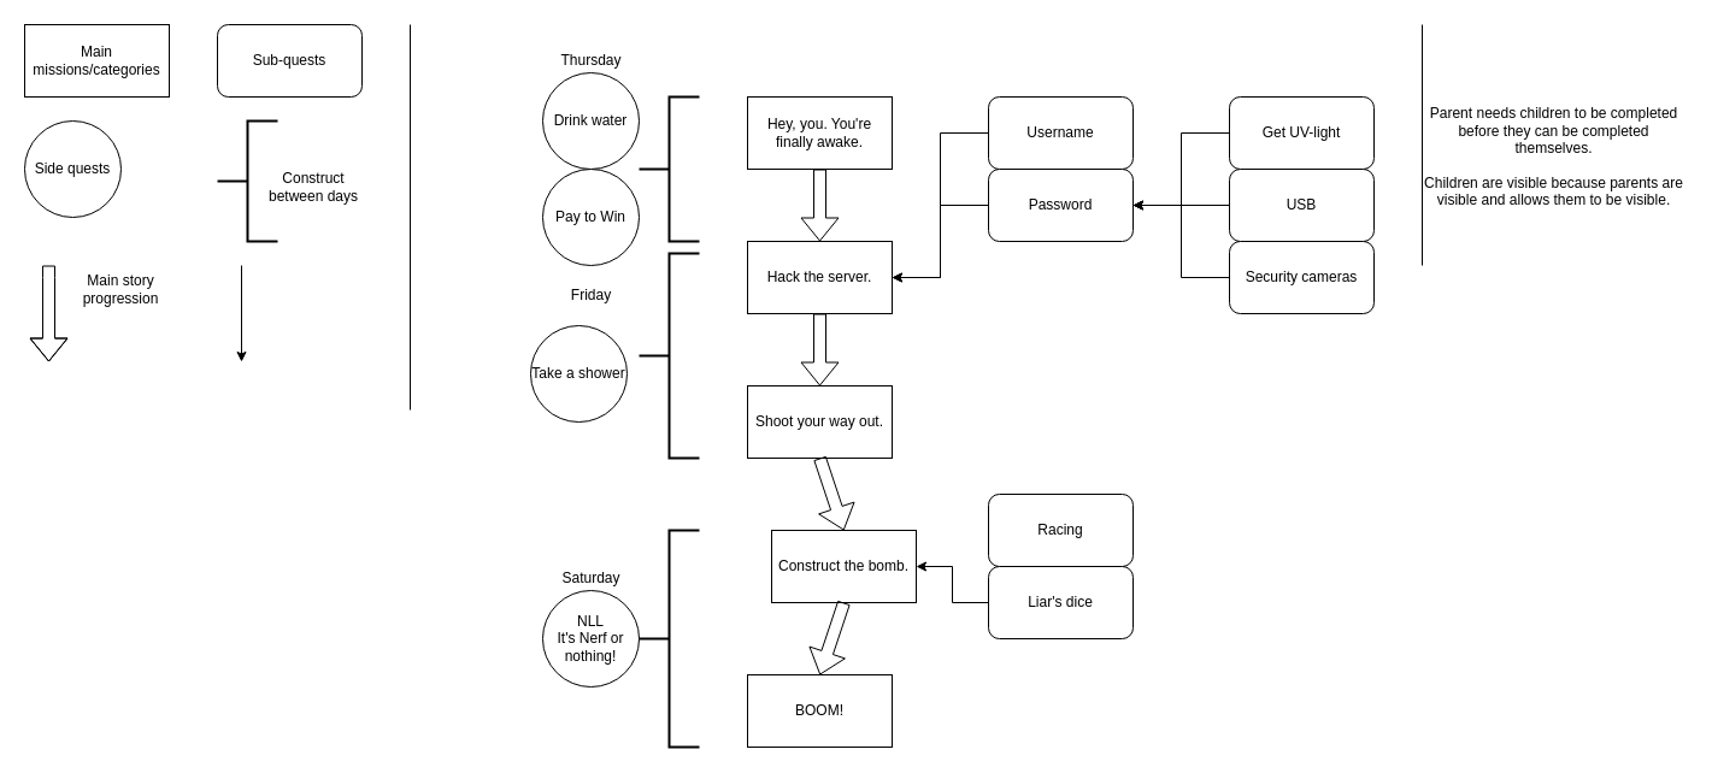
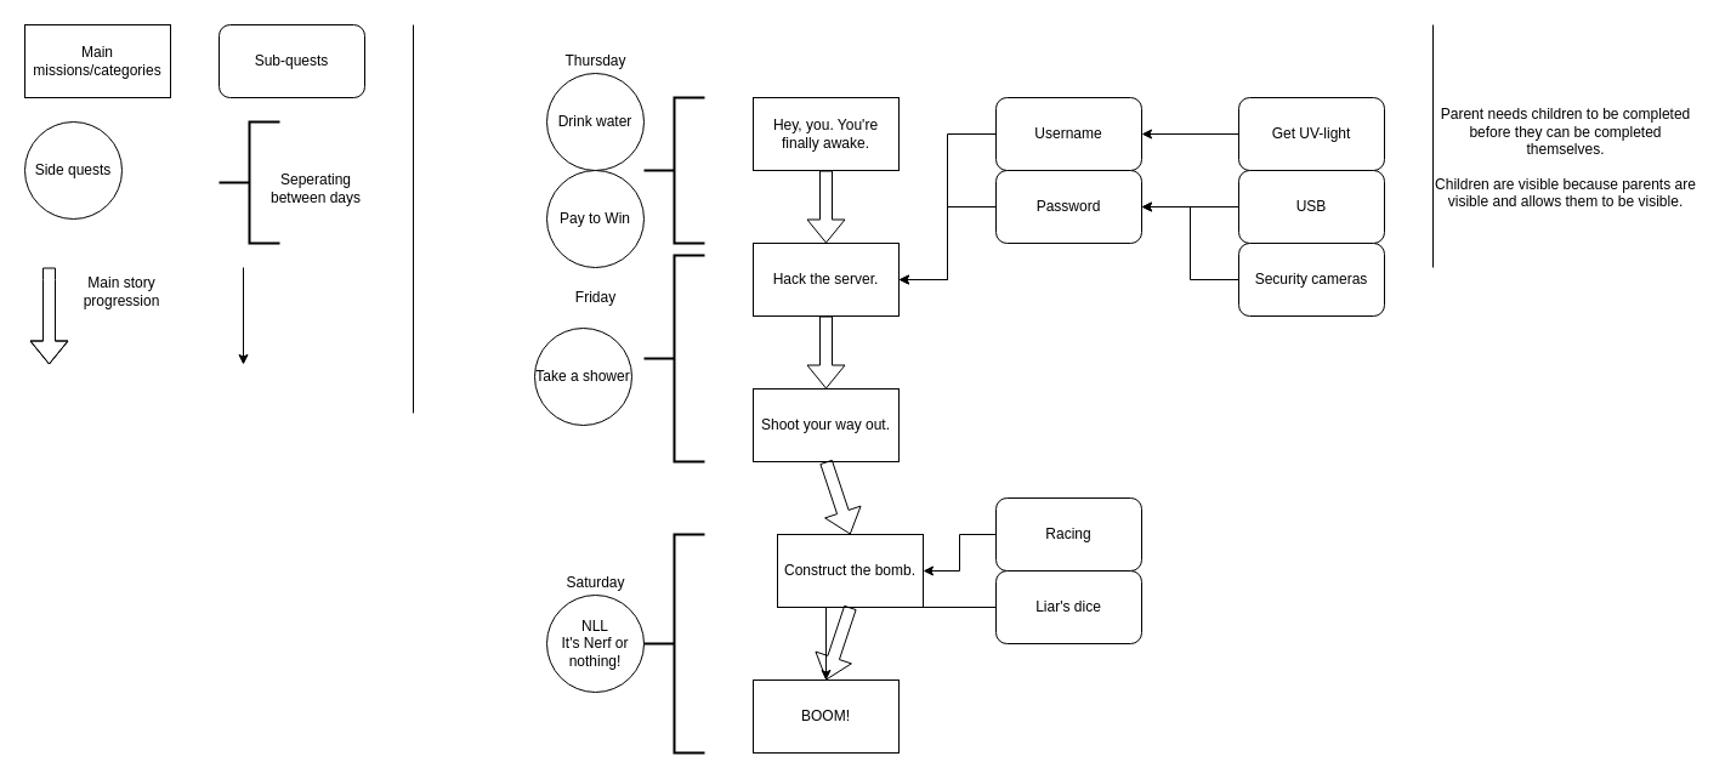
  <mxCell id="0" />
  <mxCell id="1" parent="0" />
  <mxCell id="2" value="Hey, you. You're finally awake." style="rounded=0;whiteSpace=wrap;html=1;" parent="1" vertex="1"><mxGeometry x="620" y="80" width="120" height="60" as="geometry" /></mxCell>
  <mxCell id="3" value="Hack the server." style="rounded=0;whiteSpace=wrap;html=1;" parent="1" vertex="1"><mxGeometry x="620" y="200" width="120" height="60" as="geometry" /></mxCell>
  <mxCell id="4" value="Main missions/categories" style="rounded=0;whiteSpace=wrap;html=1;" parent="1" vertex="1"><mxGeometry width="120" height="60" as="geometry" x="20" y="20" /></mxCell>
  <mxCell id="5" value="Sub-quests" style="rounded=1;whiteSpace=wrap;html=1;" parent="1" vertex="1"><mxGeometry x="180" width="120" height="60" as="geometry" y="20" /></mxCell>
  <mxCell id="6" value="Construct the bomb." style="rounded=0;whiteSpace=wrap;html=1;" parent="1" vertex="1"><mxGeometry x="640" y="440" width="120" height="60" as="geometry" /></mxCell>
  <mxCell id="7" value="Side quests" style="ellipse;whiteSpace=wrap;html=1;aspect=fixed;" parent="1" vertex="1"><mxGeometry y="100" width="80" height="80" as="geometry" x="20" /></mxCell>
  <mxCell id="8" value="BOOM!" style="rounded=0;whiteSpace=wrap;html=1;" parent="1" vertex="1"><mxGeometry x="620" y="560" width="120" height="60" as="geometry" /></mxCell>
  <mxCell id="9" value="Shoot your way out." style="rounded=0;whiteSpace=wrap;html=1;" parent="1" vertex="1"><mxGeometry x="620" y="320" width="120" height="60" as="geometry" /></mxCell>
  <mxCell id="10" style="edgeStyle=orthogonalEdgeStyle;rounded=0;orthogonalLoop=1;jettySize=auto;html=1;entryX=1;entryY=0.5;entryDx=0;entryDy=0;" parent="1" source="11" target="3" edge="1"><mxGeometry relative="1" as="geometry" /></mxCell>
  <mxCell id="11" value="Password" style="rounded=1;whiteSpace=wrap;html=1;" parent="1" vertex="1"><mxGeometry x="820" y="140" width="120" height="60" as="geometry" /></mxCell>
  <mxCell id="12" style="edgeStyle=orthogonalEdgeStyle;rounded=0;orthogonalLoop=1;jettySize=auto;html=1;entryX=1;entryY=0.5;entryDx=0;entryDy=0;" parent="1" source="13" target="3" edge="1"><mxGeometry relative="1" as="geometry" /></mxCell>
  <mxCell id="13" value="Username" style="rounded=1;whiteSpace=wrap;html=1;" parent="1" vertex="1"><mxGeometry x="820" y="80" width="120" height="60" as="geometry" /></mxCell>
  <mxCell id="14" style="edgeStyle=orthogonalEdgeStyle;rounded=0;orthogonalLoop=1;jettySize=auto;html=1;entryX=1;entryY=0.5;entryDx=0;entryDy=0;" parent="1" source="15" target="11" edge="1"><mxGeometry relative="1" as="geometry" /></mxCell>
  <mxCell id="15" value="Security cameras" style="rounded=1;whiteSpace=wrap;html=1;" parent="1" vertex="1"><mxGeometry x="1020" y="200" width="120" height="60" as="geometry" /></mxCell>
  <mxCell id="16" style="edgeStyle=orthogonalEdgeStyle;rounded=0;orthogonalLoop=1;jettySize=auto;html=1;entryX=1;entryY=0.5;entryDx=0;entryDy=0;" parent="1" source="17" target="11" edge="1"><mxGeometry relative="1" as="geometry" /></mxCell>
  <mxCell id="17" value="USB" style="rounded=1;whiteSpace=wrap;html=1;" parent="1" vertex="1"><mxGeometry x="1020" y="140" width="120" height="60" as="geometry" /></mxCell>
+ <mxCell id="18" style="edgeStyle=orthogonalEdgeStyle;rounded=0;orthogonalLoop=1;jettySize=auto;html=1;entryX=1;entryY=0.5;entryDx=0;entryDy=0;" parent="1" source="19" target="6" edge="1"><mxGeometry relative="1" as="geometry" /></mxCell>
  <mxCell id="19" value="Racing" style="rounded=1;whiteSpace=wrap;html=1;" parent="1" vertex="1"><mxGeometry x="820" y="410" width="120" height="60" as="geometry" /></mxCell>
- <mxCell id="20" style="edgeStyle=orthogonalEdgeStyle;rounded=0;orthogonalLoop=1;jettySize=auto;html=1;entryX=1;entryY=0.5;entryDx=0;entryDy=0;" parent="1" source="21" target="6" edge="1"><mxGeometry relative="1" as="geometry" /></mxCell>
+ <mxCell id="20" style="edgeStyle=orthogonalEdgeStyle;rounded=0;orthogonalLoop=1;jettySize=auto;html=1;" parent="1" source="21" target="8" edge="1"><mxGeometry relative="1" as="geometry" /></mxCell>
  <mxCell id="21" value="Liar's dice" style="rounded=1;whiteSpace=wrap;html=1;" parent="1" vertex="1"><mxGeometry x="820" y="470" width="120" height="60" as="geometry" /></mxCell>
  <mxCell id="22" value="" style="shape=flexArrow;endArrow=classic;html=1;exitX=0.5;exitY=1;exitDx=0;exitDy=0;entryX=0.5;entryY=0;entryDx=0;entryDy=0;" parent="1" source="2" target="3" edge="1"><mxGeometry width="50" height="50" relative="1" as="geometry"><mxPoint x="710" y="210" as="sourcePoint" /><mxPoint x="760" y="160" as="targetPoint" /></mxGeometry></mxCell>
  <mxCell id="23" value="" style="shape=flexArrow;endArrow=classic;html=1;exitX=0.5;exitY=1;exitDx=0;exitDy=0;" parent="1" source="3" target="9" edge="1"><mxGeometry width="50" height="50" relative="1" as="geometry"><mxPoint x="710" y="330" as="sourcePoint" /><mxPoint x="760" y="280" as="targetPoint" /></mxGeometry></mxCell>
  <mxCell id="24" value="" style="shape=flexArrow;endArrow=classic;html=1;exitX=0.5;exitY=1;exitDx=0;exitDy=0;entryX=0.5;entryY=0;entryDx=0;entryDy=0;" parent="1" source="9" target="6" edge="1"><mxGeometry width="50" height="50" relative="1" as="geometry"><mxPoint x="710" y="400" as="sourcePoint" /><mxPoint x="760" y="350" as="targetPoint" /></mxGeometry></mxCell>
  <mxCell id="25" value="" style="shape=flexArrow;endArrow=classic;html=1;exitX=0.5;exitY=1;exitDx=0;exitDy=0;entryX=0.5;entryY=0;entryDx=0;entryDy=0;" parent="1" source="6" target="8" edge="1"><mxGeometry width="50" height="50" relative="1" as="geometry"><mxPoint x="710" y="550" as="sourcePoint" /><mxPoint x="760" y="500" as="targetPoint" /></mxGeometry></mxCell>
  <mxCell id="26" value="" style="shape=flexArrow;endArrow=classic;html=1;" parent="1" edge="1"><mxGeometry width="50" height="50" relative="1" as="geometry"><mxPoint x="40" y="220" as="sourcePoint" /><mxPoint x="40" y="300" as="targetPoint" /><Array as="points"><mxPoint x="40" y="230" /></Array></mxGeometry></mxCell>
  <mxCell id="27" value="Main story progression" style="text;html=1;strokeColor=none;fillColor=none;align=center;verticalAlign=middle;whiteSpace=wrap;rounded=0;" parent="1" vertex="1"><mxGeometry x="60" y="220" width="80" height="40" as="geometry" /></mxCell>
  <mxCell id="28" value="" style="endArrow=classic;html=1;" parent="1" edge="1"><mxGeometry width="50" height="50" relative="1" as="geometry"><mxPoint x="200" y="220" as="sourcePoint" /><mxPoint x="200" y="300" as="targetPoint" /></mxGeometry></mxCell>
  <mxCell id="29" value="Drink water" style="ellipse;whiteSpace=wrap;html=1;aspect=fixed;" parent="1" vertex="1"><mxGeometry x="450" y="60" width="80" height="80" as="geometry" /></mxCell>
- <mxCell id="30" style="edgeStyle=orthogonalEdgeStyle;rounded=0;orthogonalLoop=1;jettySize=auto;html=1;" parent="1" source="31" target="11" edge="1"><mxGeometry relative="1" as="geometry" /></mxCell>
+ <mxCell id="30" style="edgeStyle=orthogonalEdgeStyle;rounded=0;orthogonalLoop=1;jettySize=auto;html=1;entryX=1;entryY=0.5;entryDx=0;entryDy=0;" parent="1" source="31" target="13" edge="1"><mxGeometry relative="1" as="geometry" /></mxCell>
  <mxCell id="31" value="Get UV-light" style="rounded=1;whiteSpace=wrap;html=1;" parent="1" vertex="1"><mxGeometry x="1020" y="80" width="120" height="60" as="geometry" /></mxCell>
  <mxCell id="32" value="Pay to Win" style="ellipse;whiteSpace=wrap;html=1;aspect=fixed;" parent="1" vertex="1"><mxGeometry x="450" y="140" width="80" height="80" as="geometry" /></mxCell>
  <mxCell id="33" value="Take a shower" style="ellipse;whiteSpace=wrap;html=1;aspect=fixed;" parent="1" vertex="1"><mxGeometry x="440" y="270" width="80" height="80" as="geometry" /></mxCell>
  <mxCell id="34" value="NLL&lt;br&gt;It's Nerf or nothing!" style="ellipse;whiteSpace=wrap;html=1;aspect=fixed;" parent="1" vertex="1"><mxGeometry x="450" y="490" width="80" height="80" as="geometry" /></mxCell>
  <mxCell id="35" value="Thursday" style="text;html=1;align=center;verticalAlign=middle;resizable=0;points=[];autosize=1;" parent="1" vertex="1"><mxGeometry x="455" y="40" width="70" height="20" as="geometry" /></mxCell>
  <mxCell id="36" value="Friday" style="text;html=1;align=center;verticalAlign=middle;resizable=0;points=[];autosize=1;" parent="1" vertex="1"><mxGeometry x="465" y="235" width="50" height="20" as="geometry" /></mxCell>
  <mxCell id="37" value="Saturday" style="text;html=1;align=center;verticalAlign=middle;resizable=0;points=[];autosize=1;" parent="1" vertex="1"><mxGeometry x="460" y="470" width="60" height="20" as="geometry" /></mxCell>
  <mxCell id="38" value="" style="strokeWidth=2;html=1;shape=mxgraph.flowchart.annotation_2;align=left;labelPosition=right;pointerEvents=1;" parent="1" vertex="1"><mxGeometry x="530" y="440" width="50" height="180" as="geometry" /></mxCell>
  <mxCell id="39" value="" style="strokeWidth=2;html=1;shape=mxgraph.flowchart.annotation_2;align=left;labelPosition=right;pointerEvents=1;" parent="1" vertex="1"><mxGeometry x="530" y="210" width="50" height="170" as="geometry" /></mxCell>
  <mxCell id="40" value="" style="strokeWidth=2;html=1;shape=mxgraph.flowchart.annotation_2;align=left;labelPosition=right;pointerEvents=1;" parent="1" vertex="1"><mxGeometry x="530" y="80" width="50" height="120" as="geometry" /></mxCell>
  <mxCell id="41" value="" style="strokeWidth=2;html=1;shape=mxgraph.flowchart.annotation_2;align=left;labelPosition=right;pointerEvents=1;" parent="1" vertex="1"><mxGeometry x="180" y="100" width="50" height="100" as="geometry" /></mxCell>
- <mxCell id="42" value="Construct between days" style="text;html=1;strokeColor=none;fillColor=none;align=center;verticalAlign=middle;whiteSpace=wrap;rounded=0;" parent="1" vertex="1"><mxGeometry x="220" y="140" width="80" height="30" as="geometry" /></mxCell>
+ <mxCell id="42" value="Seperating between days" style="text;html=1;strokeColor=none;fillColor=none;align=center;verticalAlign=middle;whiteSpace=wrap;rounded=0;" parent="1" vertex="1"><mxGeometry x="220" y="140" width="80" height="30" as="geometry" /></mxCell>
  <mxCell id="43" value="" style="endArrow=none;html=1;" parent="1" edge="1"><mxGeometry width="50" height="50" relative="1" as="geometry"><mxPoint x="340" y="340" as="sourcePoint" /><mxPoint x="340" as="targetPoint" y="20" /></mxGeometry></mxCell>
  <mxCell id="44" value="Parent needs children to be completed before they can be completed themselves.&lt;br&gt;&lt;br&gt;Children are visible because parents are visible and allows them to be visible." style="text;html=1;strokeColor=none;fillColor=none;align=center;verticalAlign=middle;whiteSpace=wrap;rounded=0;" parent="1" vertex="1"><mxGeometry x="1180" y="80" width="219" height="100" as="geometry" /></mxCell>
  <mxCell id="45" value="" style="endArrow=none;html=1;" edge="1" parent="1"><mxGeometry width="50" height="50" relative="1" as="geometry"><mxPoint x="1180" y="220" as="sourcePoint" /><mxPoint x="1180" as="targetPoint" y="20" /></mxGeometry></mxCell>
